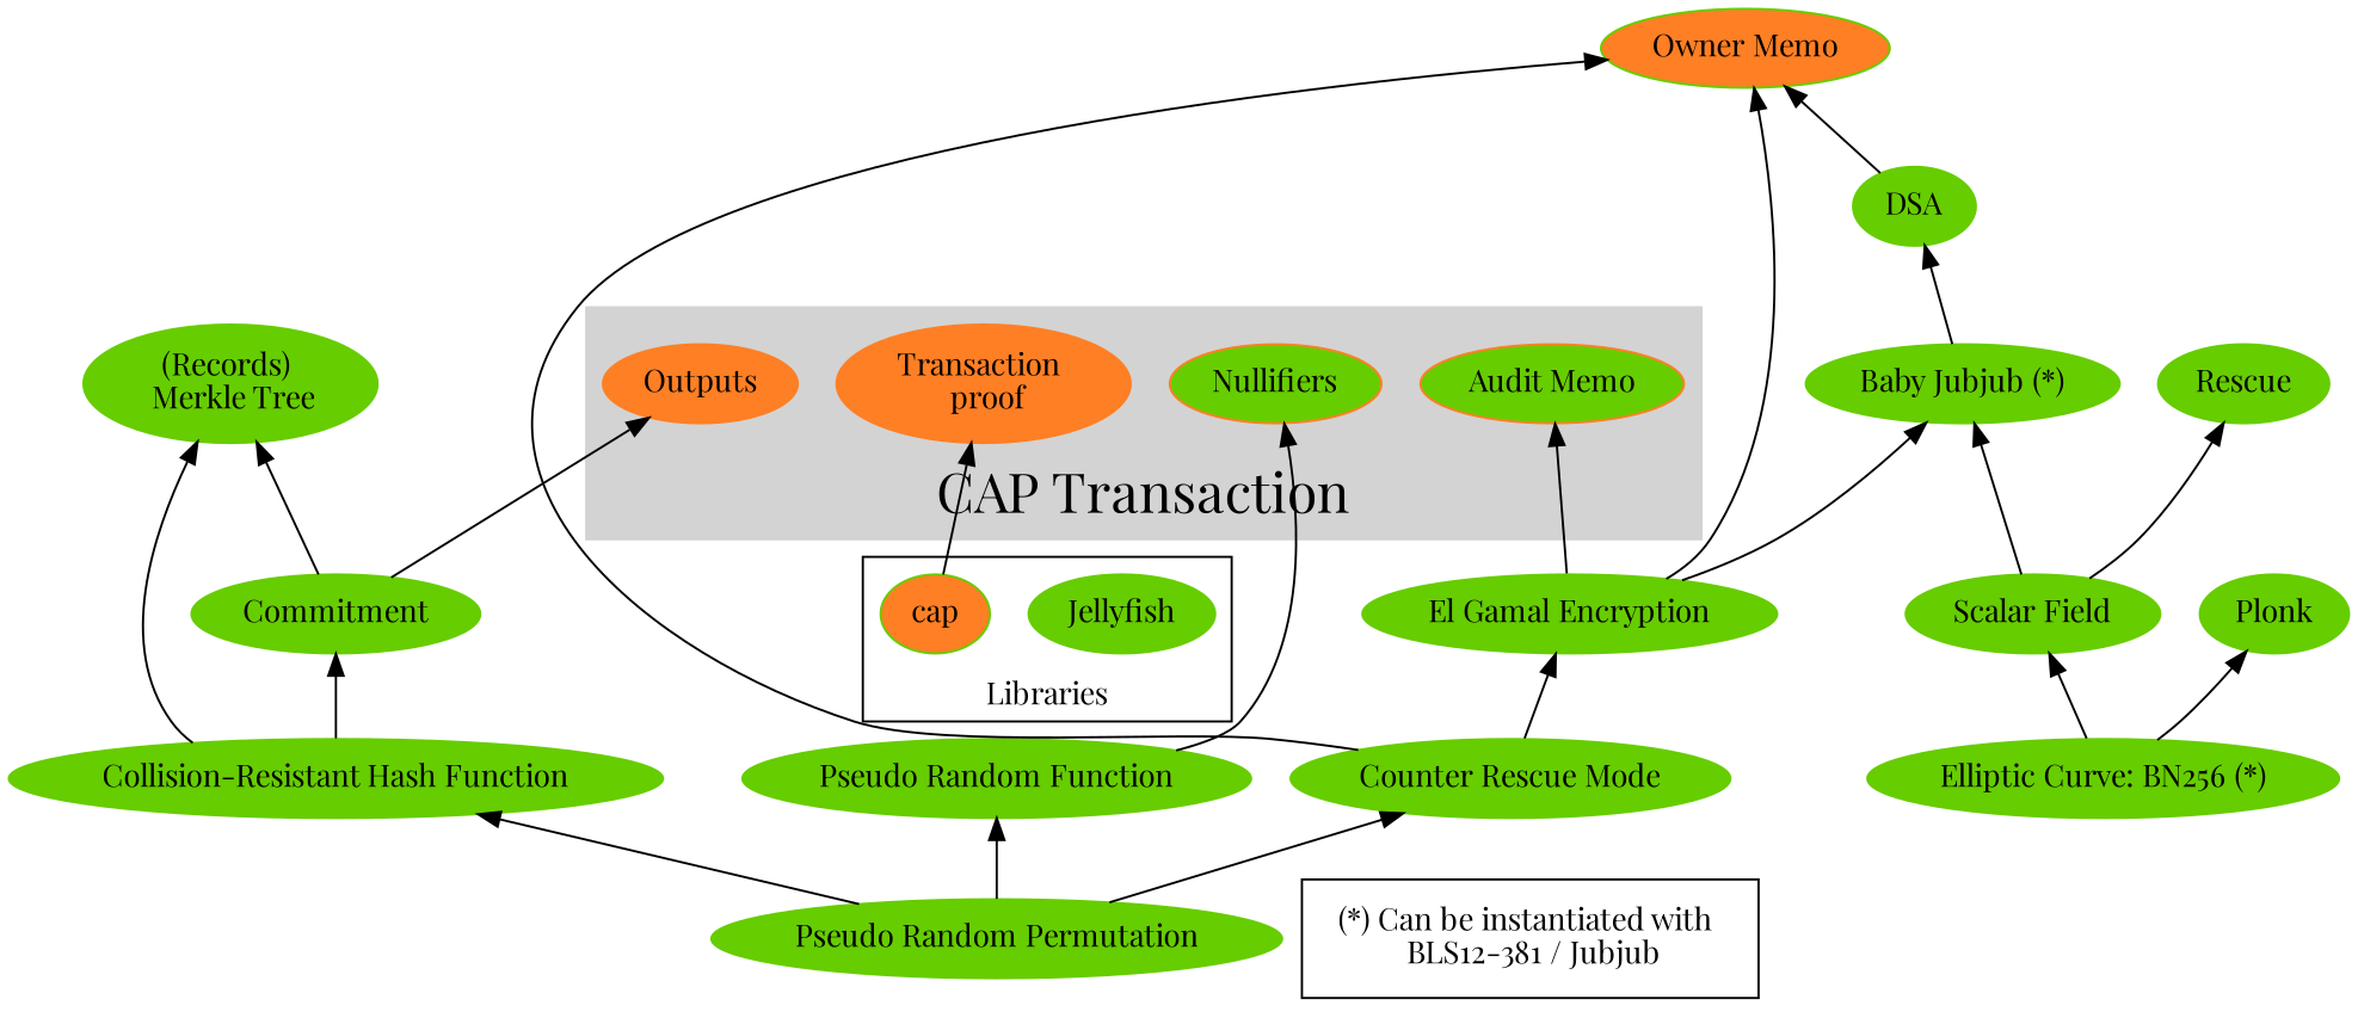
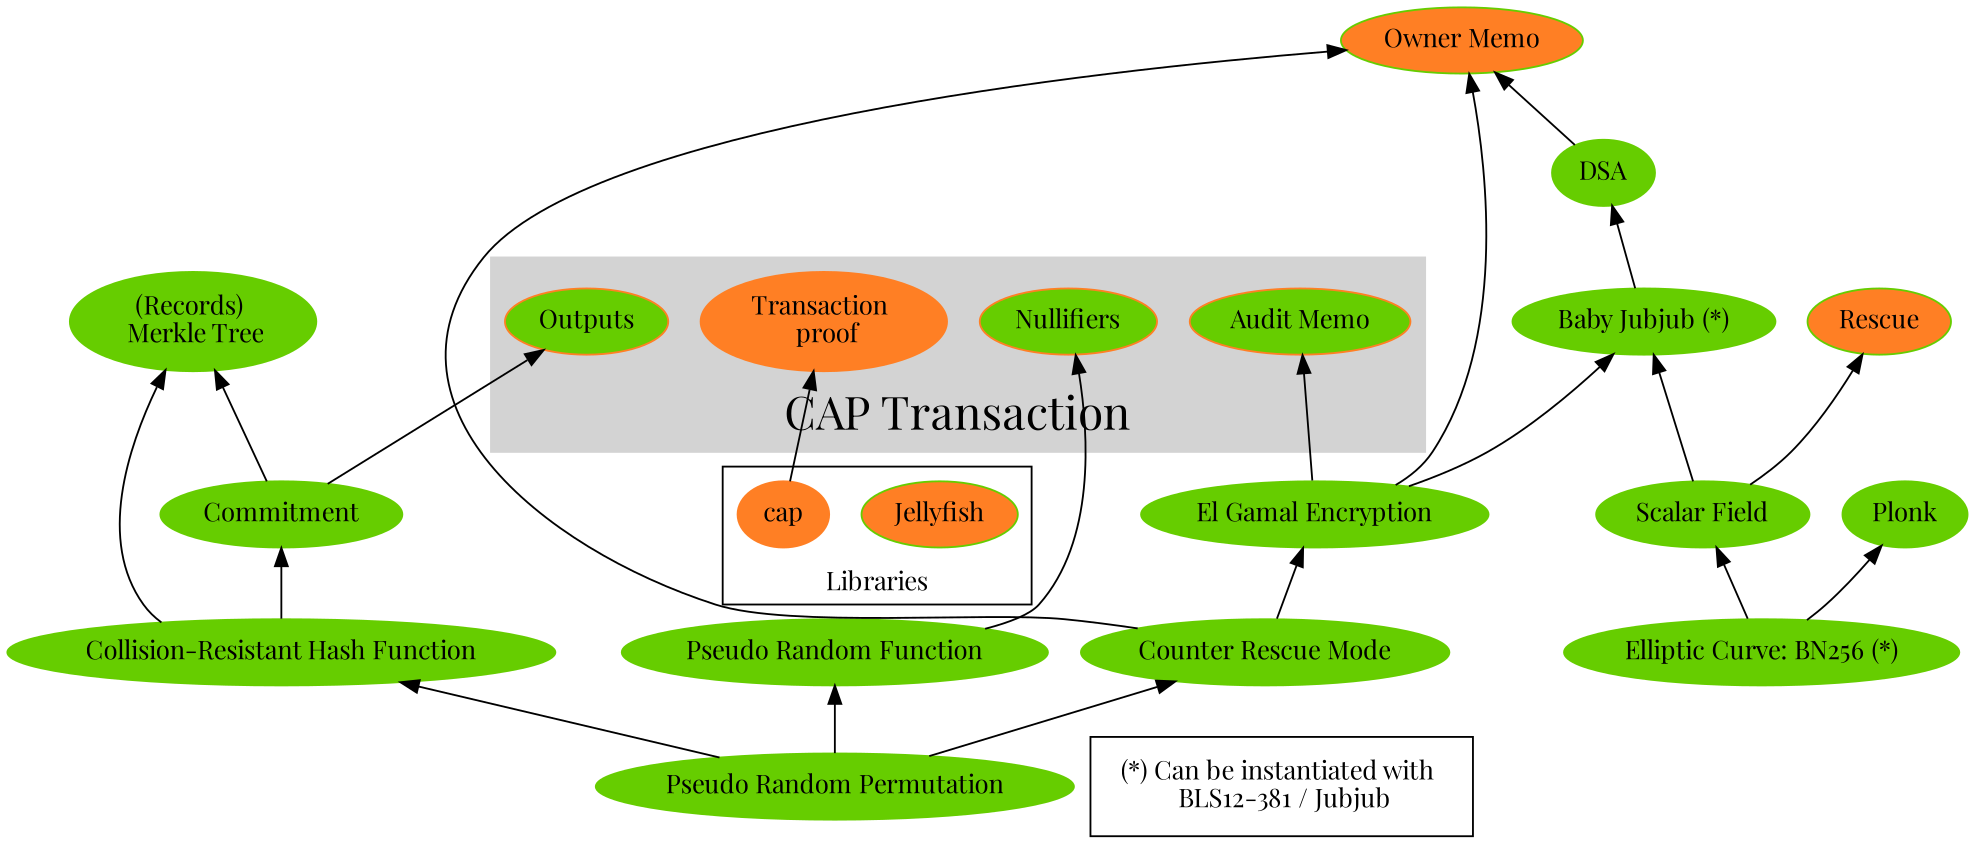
  digraph {
    compound=true
    fontname="Playfair Display"
    rankdir=BT
    node [color=chartreuse3 fontname="Playfair Display" style=filled]
    edge [fontname="Playfair Display"]
    n1 [color=chocolate1 fillcolor=chartreuse3 label=Nullifiers]
    n2 [color=chocolate1 label="Transaction \n proof"]
-   n3 [color=chocolate1 label=Outputs]
+   n3 [color=chocolate1 label=Outputs fillcolor=chartreuse3]
    n4 [color=chocolate1 fillcolor=chartreuse3 label="Audit Memo"]
-   n5 [fillcolor=chartreuse3 label=Jellyfish width=0.2]
-   n6 [fillcolor=chocolate1 label=cap width=0.2]
+   n5 [fillcolor=chocolate1 label=Jellyfish width=0.2]
+   n6 [color=chocolate1 fillcolor=chocolate1 label=cap width=0.2]
    n7 [color=white fillcolor=white label="(*) Can be instantiated with \n BLS12-381 / Jubjub" shape=box]
    n8 [label="Elliptic Curve: BN256 (*)"]
    n9 [label="Scalar Field"]
    n10 [label=Plonk]
-   n11 [label=Rescue]
+   n11 [label=Rescue fillcolor=chocolate1]
    n12 [label="Baby Jubjub (*)"]
    n13 [label=DSA]
    n14 [label="Pseudo Random Permutation"]
    n15 [label="Pseudo Random Function"]
    n16 [label="Collision-Resistant Hash Function"]
    n17 [label="Counter Rescue Mode"]
    n18 [label=Commitment]
    n19 [label="(Records) \n Merkle Tree"]
    n20 [label="El Gamal Encryption"]
    n21 [fillcolor=chocolate1 label="Owner Memo"]
    subgraph cluster_1 {
      color=lightgrey
      fontsize="25pt"
      label="CAP Transaction"
      style=filled
      n1
      n2
      n3
      n4
    }
    subgraph cluster_2 {
      label=Libraries
      rank=same
      n5
      n6
    }
    subgraph cluster_3 {
      n7
    }
    n6 -> n2
    n8 -> n9
    n8 -> n10
    n9 -> n11
    n9 -> n12
    n12 -> n13
    n13 -> n21
    n14 -> n15
    n14 -> n16
    n14 -> n17
    n15 -> n1
    n16 -> n18
    n16 -> n19
    n17 -> n20
    n17 -> n21
    n18 -> n3
    n18 -> n19
    n20 -> n4
    n20 -> n12
    n20 -> n21
  }
